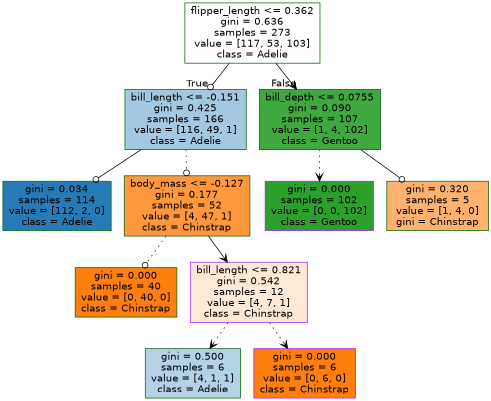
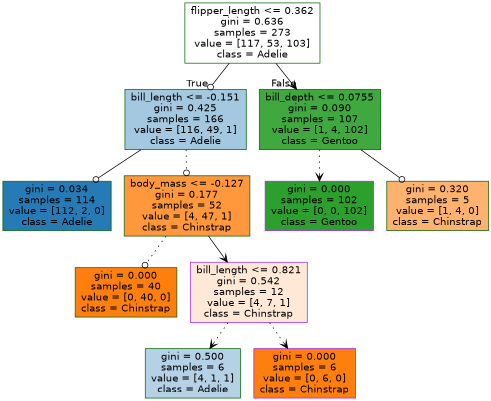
  digraph {
    node [color=darkgreen fillcolor="#ff7f0e" fontname=helvetica shape=box style=filled]
    edge [fontname=helvetica style=solid arrowhead=odot]
    n1 [fillcolor="#ffffff" label="flipper_length \<= 0.362\ngini = 0.636\nsamples = 273\nvalue = [117, 53, 103]\nclass = Adelie"]
    n2 [fillcolor="#a5c8e1" label="bill_length \<= -0.151\ngini = 0.425\nsamples = 166\nvalue = [116, 49, 1]\nclass = Adelie"]
    n3 [fillcolor="#3fa83f" label="bill_depth \<= 0.0755\ngini = 0.090\nsamples = 107\nvalue = [1, 4, 102]\nclass = Gentoo"]
    n4 [fillcolor="#267bb6" label="gini = 0.034\nsamples = 114\nvalue = [112, 2, 0]\nclass = Adelie"]
    n5 [fillcolor="#ff973c" label="body_mass \<= -0.127\ngini = 0.177\nsamples = 52\nvalue = [4, 47, 1]\nclass = Chinstrap"]
    n6 [color=purple fillcolor="#2ca02c" label="gini = 0.000\nsamples = 102\nvalue = [0, 0, 102]\nclass = Gentoo"]
-   n7 [fillcolor="#ffb26e" label="gini = 0.320\nsamples = 5\nvalue = [1, 4, 0]\ngini = Chinstrap"]
+   n7 [fillcolor="#ffb26e" label="gini = 0.320\nsamples = 5\nvalue = [1, 4, 0]\nclass = Chinstrap"]
    n8 [label="gini = 0.000\nsamples = 40\nvalue = [0, 40, 0]\nclass = Chinstrap"]
    n9 [color=purple fillcolor="#ffe9d6" label="bill_length \<= 0.821\ngini = 0.542\nsamples = 12\nvalue = [4, 7, 1]\nclass = Chinstrap"]
    n10 [fillcolor="#b4d1e6" label="gini = 0.500\nsamples = 6\nvalue = [4, 1, 1]\nclass = Adelie"]
    n11 [color=purple label="gini = 0.000\nsamples = 6\nvalue = [0, 6, 0]\nclass = Chinstrap"]
    n1 -> n2 [headlabel=True labelangle=45 labeldistance=2.5]
    n1 -> n3 [headlabel=False labelangle=-45 labeldistance=2.5 arrowhead=vee]
    n2 -> n4
    n2 -> n5 [style=dotted]
    n3 -> n6 [style=dotted arrowhead=vee]
    n3 -> n7
    n5 -> n8 [style=dotted]
    n5 -> n9 [arrowhead=vee]
    n9 -> n10 [style=dotted arrowhead=vee]
    n9 -> n11 [style=dotted arrowhead=vee]
  }
